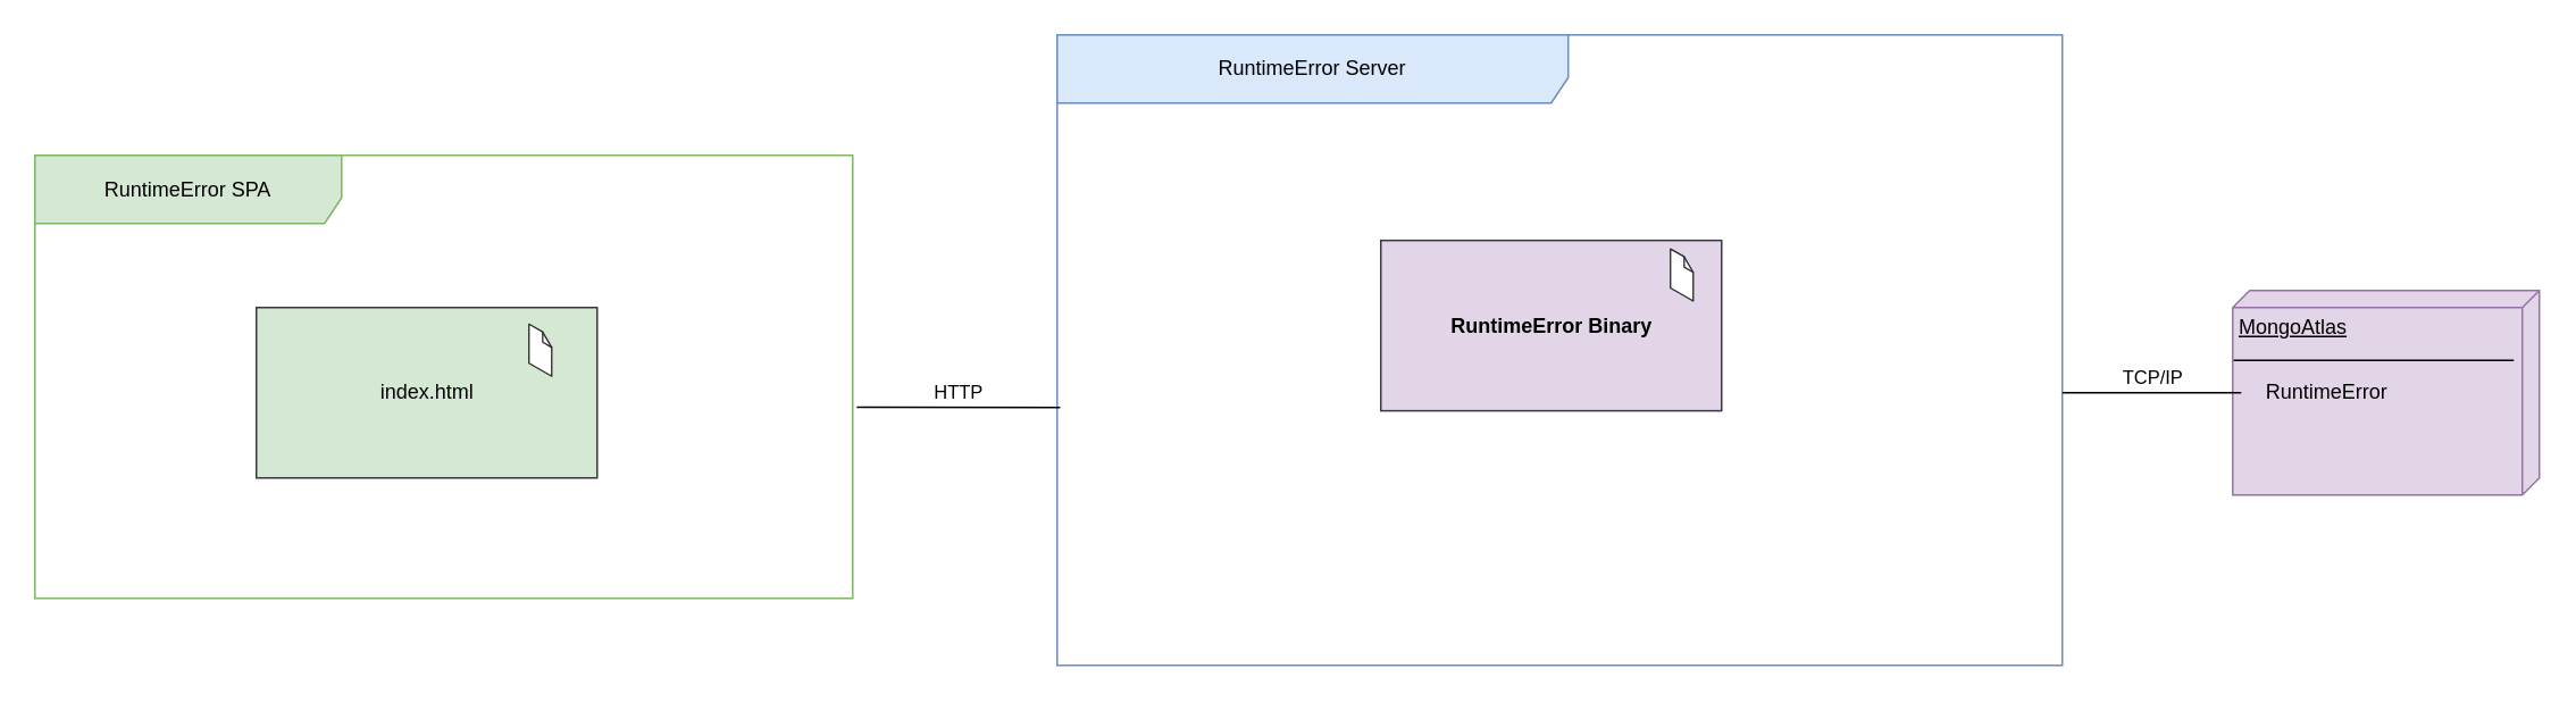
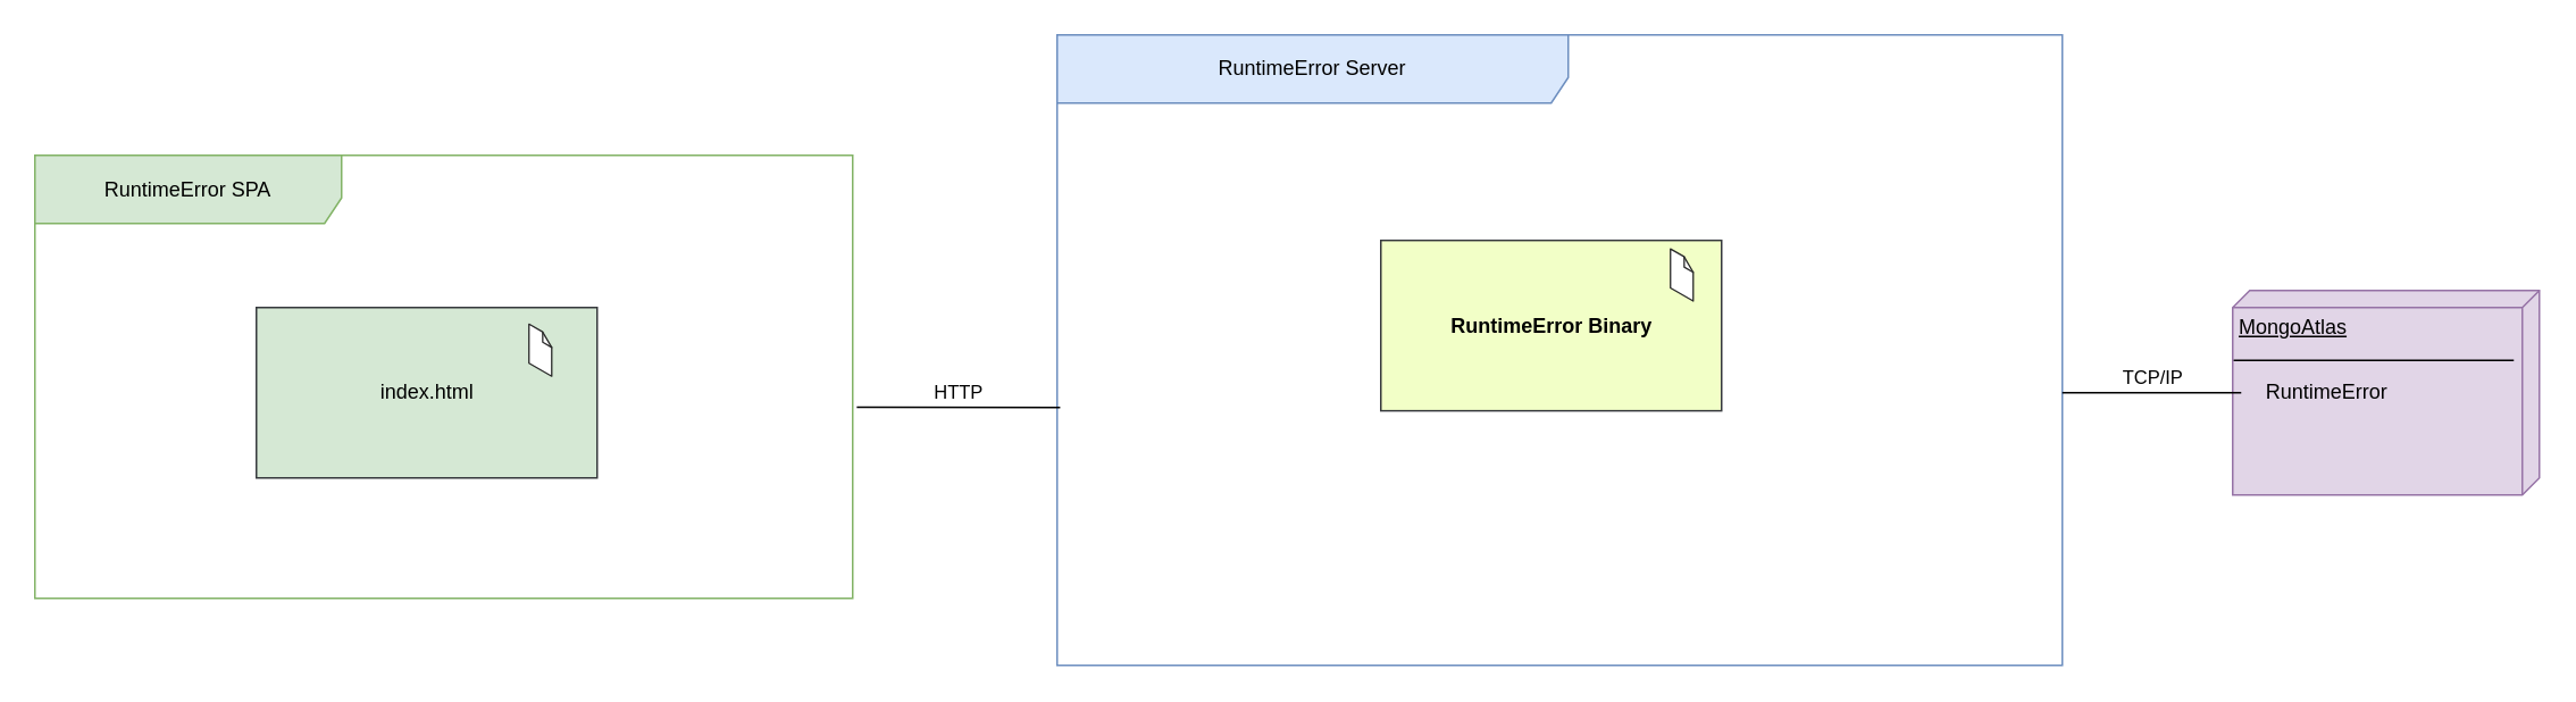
  <mxCell id="0" />
  <mxCell id="1" parent="0" />
  <mxCell id="2" value="RuntimeError Server" style="shape=umlFrame;whiteSpace=wrap;html=1;width=300;height=40;fillColor=#dae8fc;strokeColor=#6c8ebf;" parent="1" vertex="1"><mxGeometry x="620" y="20" width="590" height="370" as="geometry" /></mxCell>
- <mxCell id="3" value="&lt;b&gt;RuntimeError Binary&lt;/b&gt;" style="html=1;dropTarget=0;fillColor=#e1d5e7;strokeColor=#36393d;" parent="1" vertex="1"><mxGeometry x="810" y="140.6" width="200" height="100" as="geometry" /></mxCell>
+ <mxCell id="3" value="&lt;b&gt;RuntimeError Binary&lt;/b&gt;" style="html=1;dropTarget=0;fillColor=#F2FFC7;strokeColor=#36393d;" parent="1" vertex="1"><mxGeometry x="810" y="140.6" width="200" height="100" as="geometry" /></mxCell>
  <mxCell id="4" value="" style="verticalLabelPosition=bottom;html=1;verticalAlign=top;strokeWidth=1;align=center;outlineConnect=0;dashed=0;outlineConnect=0;shape=mxgraph.aws3d.file;aspect=fixed;strokeColor=#292929;" parent="1" vertex="1"><mxGeometry x="980" y="145.6" width="13.35" height="30.6" as="geometry" /></mxCell>
  <mxCell id="5" value="MongoAtlas" style="verticalAlign=top;align=left;spacingTop=8;spacingLeft=2;spacingRight=12;shape=cube;size=10;direction=south;fontStyle=4;html=1;fillColor=#e1d5e7;strokeColor=#9673a6;" parent="1" vertex="1"><mxGeometry x="1310" y="170" width="180" height="120" as="geometry" /></mxCell>
  <mxCell id="6" value="" style="endArrow=none;html=1;rounded=0;exitX=0.342;exitY=0.997;exitDx=0;exitDy=0;exitPerimeter=0;" parent="1" source="5" edge="1"><mxGeometry width="50" height="50" relative="1" as="geometry"><mxPoint x="1255" y="70" as="sourcePoint" /><mxPoint x="1475" y="211" as="targetPoint" /></mxGeometry></mxCell>
  <mxCell id="7" value="RuntimeError" style="text;html=1;align=center;verticalAlign=middle;resizable=0;points=[];autosize=1;strokeColor=none;fillColor=none;" parent="1" vertex="1"><mxGeometry x="1315" y="215" width="100" height="30" as="geometry" /></mxCell>
  <mxCell id="8" value="RuntimeError SPA" style="shape=umlFrame;whiteSpace=wrap;html=1;width=180;height=40;fillColor=#d5e8d4;strokeColor=#82b366;" parent="1" vertex="1"><mxGeometry x="20" y="90.6" width="480" height="260" as="geometry" /></mxCell>
  <mxCell id="9" value="index.html" style="html=1;dropTarget=0;fillColor=#d5e8d4;strokeColor=#36393d;" parent="1" vertex="1"><mxGeometry x="150" y="180" width="200" height="100" as="geometry" /></mxCell>
  <mxCell id="10" value="" style="verticalLabelPosition=bottom;html=1;verticalAlign=top;strokeWidth=1;align=center;outlineConnect=0;dashed=0;outlineConnect=0;shape=mxgraph.aws3d.file;aspect=fixed;strokeColor=#292929;" parent="1" vertex="1"><mxGeometry x="310" y="189.7" width="13.35" height="30.6" as="geometry" /></mxCell>
  <mxCell id="11" value="HTTP" style="html=1;verticalAlign=bottom;endArrow=none;rounded=0;exitX=1.005;exitY=0.569;exitDx=0;exitDy=0;exitPerimeter=0;entryX=0.003;entryY=0.591;entryDx=0;entryDy=0;entryPerimeter=0;endFill=0;" parent="1" source="8" target="2" edge="1"><mxGeometry width="80" relative="1" as="geometry"><mxPoint x="255.04" y="371.38" as="sourcePoint" /><mxPoint x="494.6" y="508.2" as="targetPoint" /></mxGeometry></mxCell>
  <mxCell id="12" value="TCP/IP" style="html=1;verticalAlign=bottom;endArrow=none;rounded=0;endFill=0;" parent="1" target="7" edge="1"><mxGeometry width="80" relative="1" as="geometry"><mxPoint x="1210" y="230" as="sourcePoint" /><mxPoint x="504.6" y="518.2" as="targetPoint" /></mxGeometry></mxCell>
